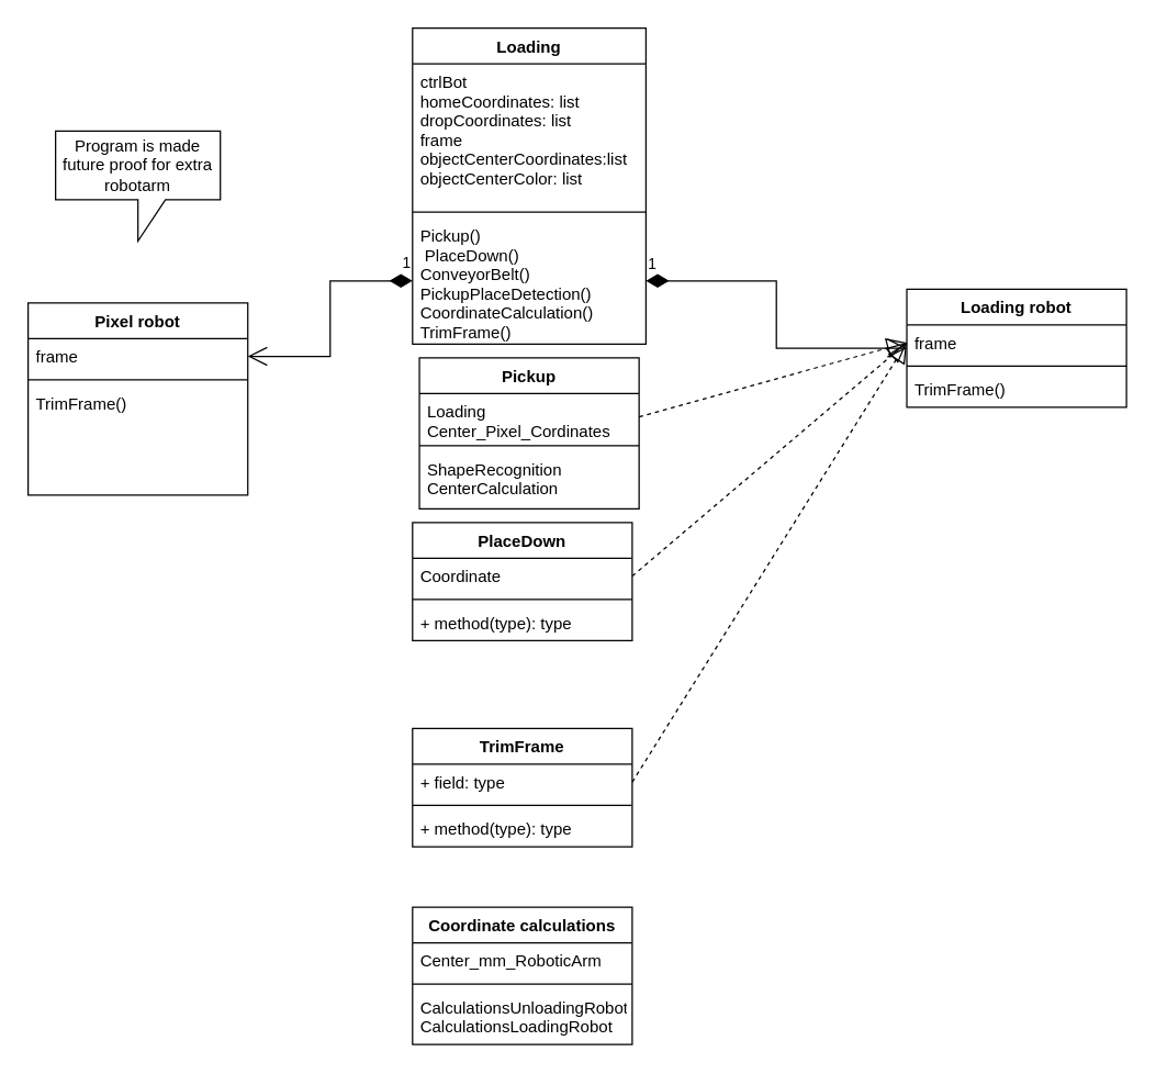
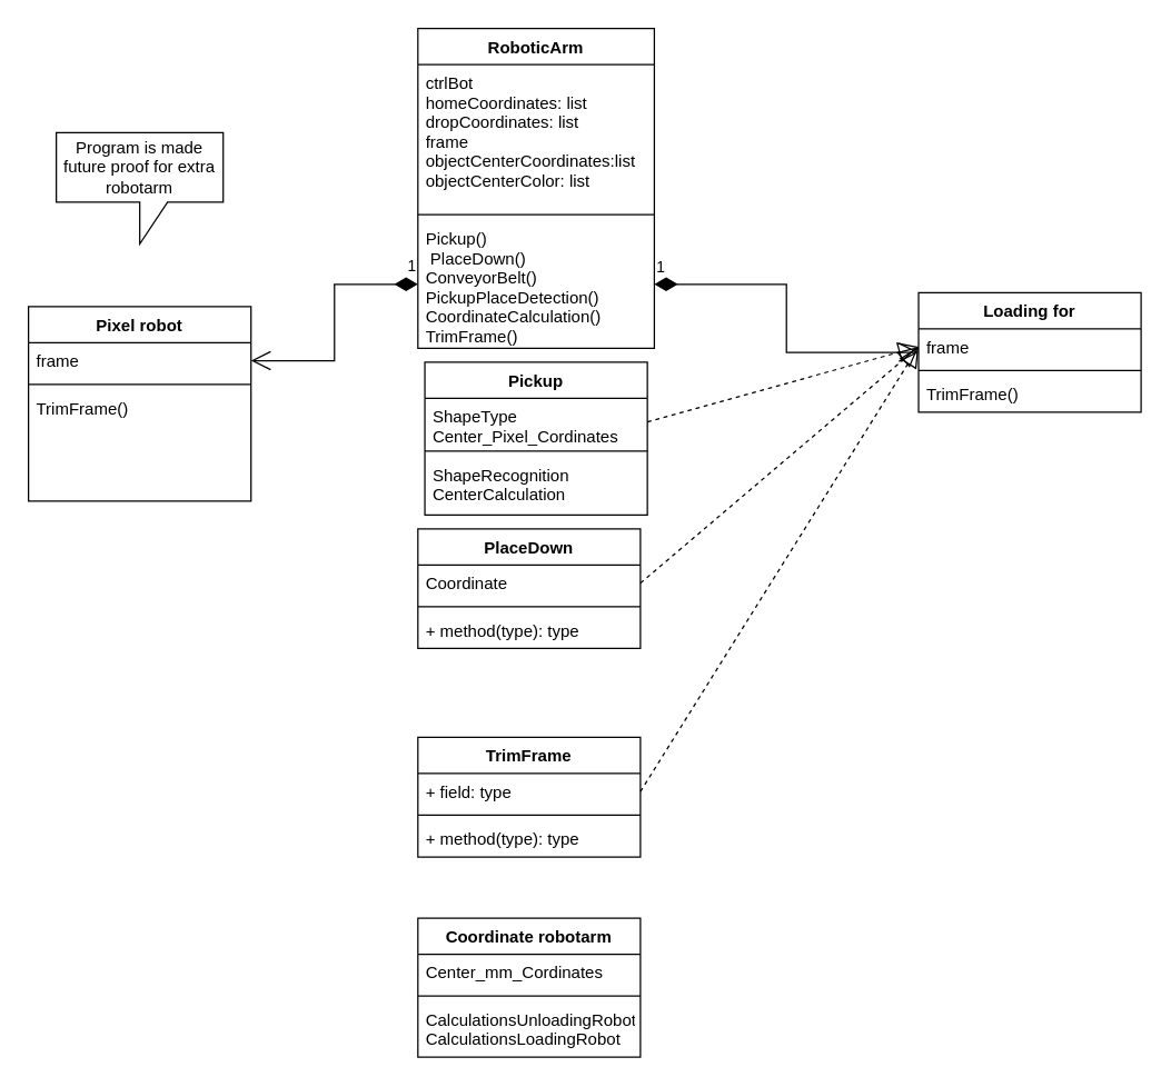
  <mxCell id="0" />
  <mxCell id="1" parent="0" />
- <mxCell id="2" value="Loading" style="swimlane;fontStyle=1;align=center;verticalAlign=top;childLayout=stackLayout;horizontal=1;startSize=26;horizontalStack=0;resizeParent=1;resizeParentMax=0;resizeLast=0;collapsible=1;marginBottom=0;" parent="1" vertex="1"><mxGeometry x="300" y="20" width="170" height="230" as="geometry" /></mxCell>
+ <mxCell id="2" value="RoboticArm" style="swimlane;fontStyle=1;align=center;verticalAlign=top;childLayout=stackLayout;horizontal=1;startSize=26;horizontalStack=0;resizeParent=1;resizeParentMax=0;resizeLast=0;collapsible=1;marginBottom=0;" parent="1" vertex="1"><mxGeometry x="300" y="20" width="170" height="230" as="geometry" /></mxCell>
  <mxCell id="3" value="ctrlBot&#10;homeCoordinates: list&#10;dropCoordinates: list&#10;frame&#10;objectCenterCoordinates:list&#10;objectCenterColor: list&#10;&#10;&#10;" style="text;strokeColor=none;fillColor=none;align=left;verticalAlign=top;spacingLeft=4;spacingRight=4;overflow=hidden;rotatable=0;points=[[0,0.5],[1,0.5]];portConstraint=eastwest;" parent="2" vertex="1"><mxGeometry y="26" width="170" height="104" as="geometry" /></mxCell>
  <mxCell id="4" value="" style="line;strokeWidth=1;fillColor=none;align=left;verticalAlign=middle;spacingTop=-1;spacingLeft=3;spacingRight=3;rotatable=0;labelPosition=right;points=[];portConstraint=eastwest;strokeColor=inherit;" parent="2" vertex="1"><mxGeometry y="130" width="170" height="8" as="geometry" /></mxCell>
  <mxCell id="5" value="Pickup()&#10; PlaceDown()&#10;ConveyorBelt()&#10;PickupPlaceDetection()&#10;CoordinateCalculation()&#10;TrimFrame()&#10;" style="text;strokeColor=none;fillColor=none;align=left;verticalAlign=top;spacingLeft=4;spacingRight=4;overflow=hidden;rotatable=0;points=[[0,0.5],[1,0.5]];portConstraint=eastwest;" parent="2" vertex="1"><mxGeometry y="138" width="170" height="92" as="geometry" /></mxCell>
  <mxCell id="6" value="PlaceDown" style="swimlane;fontStyle=1;align=center;verticalAlign=top;childLayout=stackLayout;horizontal=1;startSize=26;horizontalStack=0;resizeParent=1;resizeParentMax=0;resizeLast=0;collapsible=1;marginBottom=0;" parent="1" vertex="1"><mxGeometry x="300" y="380" width="160" height="86" as="geometry"><mxRectangle x="200" y="360" width="140" height="30" as="alternateBounds" /></mxGeometry></mxCell>
  <mxCell id="7" value="Coordinate" style="text;strokeColor=none;fillColor=none;align=left;verticalAlign=top;spacingLeft=4;spacingRight=4;overflow=hidden;rotatable=0;points=[[0,0.5],[1,0.5]];portConstraint=eastwest;" parent="6" vertex="1"><mxGeometry y="26" width="160" height="26" as="geometry" /></mxCell>
  <mxCell id="8" value="" style="line;strokeWidth=1;fillColor=none;align=left;verticalAlign=middle;spacingTop=-1;spacingLeft=3;spacingRight=3;rotatable=0;labelPosition=right;points=[];portConstraint=eastwest;strokeColor=inherit;" parent="6" vertex="1"><mxGeometry y="52" width="160" height="8" as="geometry" /></mxCell>
  <mxCell id="9" value="+ method(type): type" style="text;strokeColor=none;fillColor=none;align=left;verticalAlign=top;spacingLeft=4;spacingRight=4;overflow=hidden;rotatable=0;points=[[0,0.5],[1,0.5]];portConstraint=eastwest;" parent="6" vertex="1"><mxGeometry y="60" width="160" height="26" as="geometry" /></mxCell>
  <mxCell id="10" value="Pickup" style="swimlane;fontStyle=1;align=center;verticalAlign=top;childLayout=stackLayout;horizontal=1;startSize=26;horizontalStack=0;resizeParent=1;resizeParentMax=0;resizeLast=0;collapsible=1;marginBottom=0;flipH=1;" parent="1" vertex="1"><mxGeometry x="305" y="260" width="160" height="110" as="geometry"><mxRectangle x="200" y="200" width="150" height="30" as="alternateBounds" /></mxGeometry></mxCell>
- <mxCell id="11" value="Loading&#10;Center_Pixel_Cordinates" style="text;strokeColor=none;fillColor=none;align=left;verticalAlign=top;spacingLeft=4;spacingRight=4;overflow=hidden;rotatable=0;points=[[0,0.5],[1,0.5]];portConstraint=eastwest;" parent="10" vertex="1"><mxGeometry y="26" width="160" height="34" as="geometry" /></mxCell>
+ <mxCell id="11" value="ShapeType&#10;Center_Pixel_Cordinates" style="text;strokeColor=none;fillColor=none;align=left;verticalAlign=top;spacingLeft=4;spacingRight=4;overflow=hidden;rotatable=0;points=[[0,0.5],[1,0.5]];portConstraint=eastwest;" parent="10" vertex="1"><mxGeometry y="26" width="160" height="34" as="geometry" /></mxCell>
  <mxCell id="12" value="" style="line;strokeWidth=1;fillColor=none;align=left;verticalAlign=middle;spacingTop=-1;spacingLeft=3;spacingRight=3;rotatable=0;labelPosition=right;points=[];portConstraint=eastwest;strokeColor=inherit;" parent="10" vertex="1"><mxGeometry y="60" width="160" height="8" as="geometry" /></mxCell>
  <mxCell id="13" value="ShapeRecognition&#10;CenterCalculation" style="text;strokeColor=none;fillColor=none;align=left;verticalAlign=top;spacingLeft=4;spacingRight=4;overflow=hidden;rotatable=0;points=[[0,0.5],[1,0.5]];portConstraint=eastwest;" parent="10" vertex="1"><mxGeometry y="68" width="160" height="42" as="geometry" /></mxCell>
  <mxCell id="14" value="TrimFrame" style="swimlane;fontStyle=1;align=center;verticalAlign=top;childLayout=stackLayout;horizontal=1;startSize=26;horizontalStack=0;resizeParent=1;resizeParentMax=0;resizeLast=0;collapsible=1;marginBottom=0;" parent="1" vertex="1"><mxGeometry x="300" y="530" width="160" height="86" as="geometry" /></mxCell>
  <mxCell id="15" value="+ field: type" style="text;strokeColor=none;fillColor=none;align=left;verticalAlign=top;spacingLeft=4;spacingRight=4;overflow=hidden;rotatable=0;points=[[0,0.5],[1,0.5]];portConstraint=eastwest;" parent="14" vertex="1"><mxGeometry y="26" width="160" height="26" as="geometry" /></mxCell>
  <mxCell id="16" value="" style="line;strokeWidth=1;fillColor=none;align=left;verticalAlign=middle;spacingTop=-1;spacingLeft=3;spacingRight=3;rotatable=0;labelPosition=right;points=[];portConstraint=eastwest;strokeColor=inherit;" parent="14" vertex="1"><mxGeometry y="52" width="160" height="8" as="geometry" /></mxCell>
  <mxCell id="17" value="+ method(type): type" style="text;strokeColor=none;fillColor=none;align=left;verticalAlign=top;spacingLeft=4;spacingRight=4;overflow=hidden;rotatable=0;points=[[0,0.5],[1,0.5]];portConstraint=eastwest;" parent="14" vertex="1"><mxGeometry y="60" width="160" height="26" as="geometry" /></mxCell>
  <mxCell id="18" style="edgeStyle=elbowEdgeStyle;rounded=0;orthogonalLoop=1;jettySize=auto;elbow=vertical;html=1;entryX=-0.002;entryY=0.9;entryDx=0;entryDy=0;entryPerimeter=0;" parent="14" source="15" target="15" edge="1"><mxGeometry relative="1" as="geometry" /></mxCell>
- <mxCell id="19" value="Loading robot" style="swimlane;fontStyle=1;align=center;verticalAlign=top;childLayout=stackLayout;horizontal=1;startSize=26;horizontalStack=0;resizeParent=1;resizeParentMax=0;resizeLast=0;collapsible=1;marginBottom=0;flipH=1;" parent="1" vertex="1"><mxGeometry x="660" y="210" width="160" height="86" as="geometry" /></mxCell>
+ <mxCell id="19" value="Loading for" style="swimlane;fontStyle=1;align=center;verticalAlign=top;childLayout=stackLayout;horizontal=1;startSize=26;horizontalStack=0;resizeParent=1;resizeParentMax=0;resizeLast=0;collapsible=1;marginBottom=0;flipH=1;" parent="1" vertex="1"><mxGeometry x="660" y="210" width="160" height="86" as="geometry" /></mxCell>
  <mxCell id="20" value="frame" style="text;strokeColor=none;fillColor=none;align=left;verticalAlign=top;spacingLeft=4;spacingRight=4;overflow=hidden;rotatable=0;points=[[0,0.5],[1,0.5]];portConstraint=eastwest;" parent="19" vertex="1"><mxGeometry y="26" width="160" height="26" as="geometry" /></mxCell>
  <mxCell id="21" value="" style="line;strokeWidth=1;fillColor=none;align=left;verticalAlign=middle;spacingTop=-1;spacingLeft=3;spacingRight=3;rotatable=0;labelPosition=right;points=[];portConstraint=eastwest;strokeColor=inherit;" parent="19" vertex="1"><mxGeometry y="52" width="160" height="8" as="geometry" /></mxCell>
  <mxCell id="22" value="TrimFrame()" style="text;strokeColor=none;fillColor=none;align=left;verticalAlign=top;spacingLeft=4;spacingRight=4;overflow=hidden;rotatable=0;points=[[0,0.5],[1,0.5]];portConstraint=eastwest;" parent="19" vertex="1"><mxGeometry y="60" width="160" height="26" as="geometry" /></mxCell>
  <mxCell id="23" style="edgeStyle=elbowEdgeStyle;rounded=0;orthogonalLoop=1;jettySize=auto;elbow=vertical;html=1;exitX=0.5;exitY=0;exitDx=0;exitDy=0;" parent="1" source="19" target="19" edge="1"><mxGeometry relative="1" as="geometry" /></mxCell>
  <mxCell id="24" value="" style="endArrow=block;dashed=1;endFill=0;endSize=12;html=1;rounded=0;elbow=vertical;exitX=1;exitY=0.5;exitDx=0;exitDy=0;entryX=0;entryY=0.5;entryDx=0;entryDy=0;" parent="1" source="11" target="20" edge="1"><mxGeometry width="160" relative="1" as="geometry"><mxPoint x="650" y="252.5" as="sourcePoint" /><mxPoint x="490" y="252.5" as="targetPoint" /></mxGeometry></mxCell>
  <mxCell id="25" value="" style="endArrow=block;dashed=1;endFill=0;endSize=12;html=1;rounded=0;elbow=vertical;exitX=1;exitY=0.5;exitDx=0;exitDy=0;entryX=0;entryY=0.5;entryDx=0;entryDy=0;" parent="1" source="7" target="20" edge="1"><mxGeometry width="160" relative="1" as="geometry"><mxPoint x="220" y="470" as="sourcePoint" /><mxPoint x="20" y="470" as="targetPoint" /></mxGeometry></mxCell>
  <mxCell id="26" value="" style="endArrow=block;dashed=1;endFill=0;endSize=12;html=1;rounded=0;elbow=vertical;exitX=1;exitY=0.5;exitDx=0;exitDy=0;entryX=0;entryY=0.5;entryDx=0;entryDy=0;" parent="1" source="15" target="20" edge="1"><mxGeometry width="160" relative="1" as="geometry"><mxPoint x="740" y="450" as="sourcePoint" /><mxPoint x="540" y="450" as="targetPoint" /></mxGeometry></mxCell>
- <mxCell id="27" value="Coordinate calculations" style="swimlane;fontStyle=1;align=center;verticalAlign=top;childLayout=stackLayout;horizontal=1;startSize=26;horizontalStack=0;resizeParent=1;resizeParentMax=0;resizeLast=0;collapsible=1;marginBottom=0;" parent="1" vertex="1"><mxGeometry x="300" y="660" width="160" height="100" as="geometry" /></mxCell>
- <mxCell id="28" value="Center_mm_RoboticArm" style="text;strokeColor=none;fillColor=none;align=left;verticalAlign=top;spacingLeft=4;spacingRight=4;overflow=hidden;rotatable=0;points=[[0,0.5],[1,0.5]];portConstraint=eastwest;" parent="27" vertex="1"><mxGeometry y="26" width="160" height="26" as="geometry" /></mxCell>
+ <mxCell id="27" value="Coordinate robotarm" style="swimlane;fontStyle=1;align=center;verticalAlign=top;childLayout=stackLayout;horizontal=1;startSize=26;horizontalStack=0;resizeParent=1;resizeParentMax=0;resizeLast=0;collapsible=1;marginBottom=0;" parent="1" vertex="1"><mxGeometry x="300" y="660" width="160" height="100" as="geometry" /></mxCell>
+ <mxCell id="28" value="Center_mm_Cordinates" style="text;strokeColor=none;fillColor=none;align=left;verticalAlign=top;spacingLeft=4;spacingRight=4;overflow=hidden;rotatable=0;points=[[0,0.5],[1,0.5]];portConstraint=eastwest;" parent="27" vertex="1"><mxGeometry y="26" width="160" height="26" as="geometry" /></mxCell>
  <mxCell id="29" value="" style="line;strokeWidth=1;fillColor=none;align=left;verticalAlign=middle;spacingTop=-1;spacingLeft=3;spacingRight=3;rotatable=0;labelPosition=right;points=[];portConstraint=eastwest;strokeColor=inherit;" parent="27" vertex="1"><mxGeometry y="52" width="160" height="8" as="geometry" /></mxCell>
  <mxCell id="30" value="CalculationsUnloadingRobot&#10;CalculationsLoadingRobot" style="text;strokeColor=none;fillColor=none;align=left;verticalAlign=top;spacingLeft=4;spacingRight=4;overflow=hidden;rotatable=0;points=[[0,0.5],[1,0.5]];portConstraint=eastwest;" parent="27" vertex="1"><mxGeometry y="60" width="160" height="40" as="geometry" /></mxCell>
  <mxCell id="31" value="1" style="endArrow=open;html=1;endSize=12;startArrow=diamondThin;startSize=14;startFill=1;edgeStyle=orthogonalEdgeStyle;align=left;verticalAlign=bottom;rounded=0;exitX=1;exitY=0.5;exitDx=0;exitDy=0;" parent="1" source="5" target="19" edge="1"><mxGeometry x="-1" y="3" relative="1" as="geometry"><mxPoint x="310" y="133" as="sourcePoint" /><mxPoint x="30" y="220" as="targetPoint" /></mxGeometry></mxCell>
  <mxCell id="32" value="Pixel robot" style="swimlane;fontStyle=1;align=center;verticalAlign=top;childLayout=stackLayout;horizontal=1;startSize=26;horizontalStack=0;resizeParent=1;resizeParentMax=0;resizeLast=0;collapsible=1;marginBottom=0;flipH=1;" vertex="1" parent="1"><mxGeometry x="20" y="220" width="160" height="140" as="geometry" /></mxCell>
  <mxCell id="33" value="frame" style="text;strokeColor=none;fillColor=none;align=left;verticalAlign=top;spacingLeft=4;spacingRight=4;overflow=hidden;rotatable=0;points=[[0,0.5],[1,0.5]];portConstraint=eastwest;" vertex="1" parent="32"><mxGeometry y="26" width="160" height="26" as="geometry" /></mxCell>
  <mxCell id="34" value="" style="line;strokeWidth=1;fillColor=none;align=left;verticalAlign=middle;spacingTop=-1;spacingLeft=3;spacingRight=3;rotatable=0;labelPosition=right;points=[];portConstraint=eastwest;strokeColor=inherit;" vertex="1" parent="32"><mxGeometry y="52" width="160" height="8" as="geometry" /></mxCell>
  <mxCell id="35" value="TrimFrame()" style="text;strokeColor=none;fillColor=none;align=left;verticalAlign=top;spacingLeft=4;spacingRight=4;overflow=hidden;rotatable=0;points=[[0,0.5],[1,0.5]];portConstraint=eastwest;" vertex="1" parent="32"><mxGeometry y="60" width="160" height="80" as="geometry" /></mxCell>
  <mxCell id="36" value="1" style="endArrow=open;html=1;endSize=12;startArrow=diamondThin;startSize=14;startFill=1;edgeStyle=orthogonalEdgeStyle;align=left;verticalAlign=bottom;rounded=0;entryX=1;entryY=0.5;entryDx=0;entryDy=0;exitX=0;exitY=0.5;exitDx=0;exitDy=0;" edge="1" parent="1" source="5" target="33"><mxGeometry x="-0.897" y="-4" relative="1" as="geometry"><mxPoint x="270" y="170" as="sourcePoint" /><mxPoint x="670" y="263" as="targetPoint" /><mxPoint as="offset" /></mxGeometry></mxCell>
  <mxCell id="37" value="Program is made future proof for extra robotarm" style="shape=callout;whiteSpace=wrap;html=1;perimeter=calloutPerimeter;" vertex="1" parent="1"><mxGeometry x="40" y="95" width="120" height="80" as="geometry" /></mxCell>
